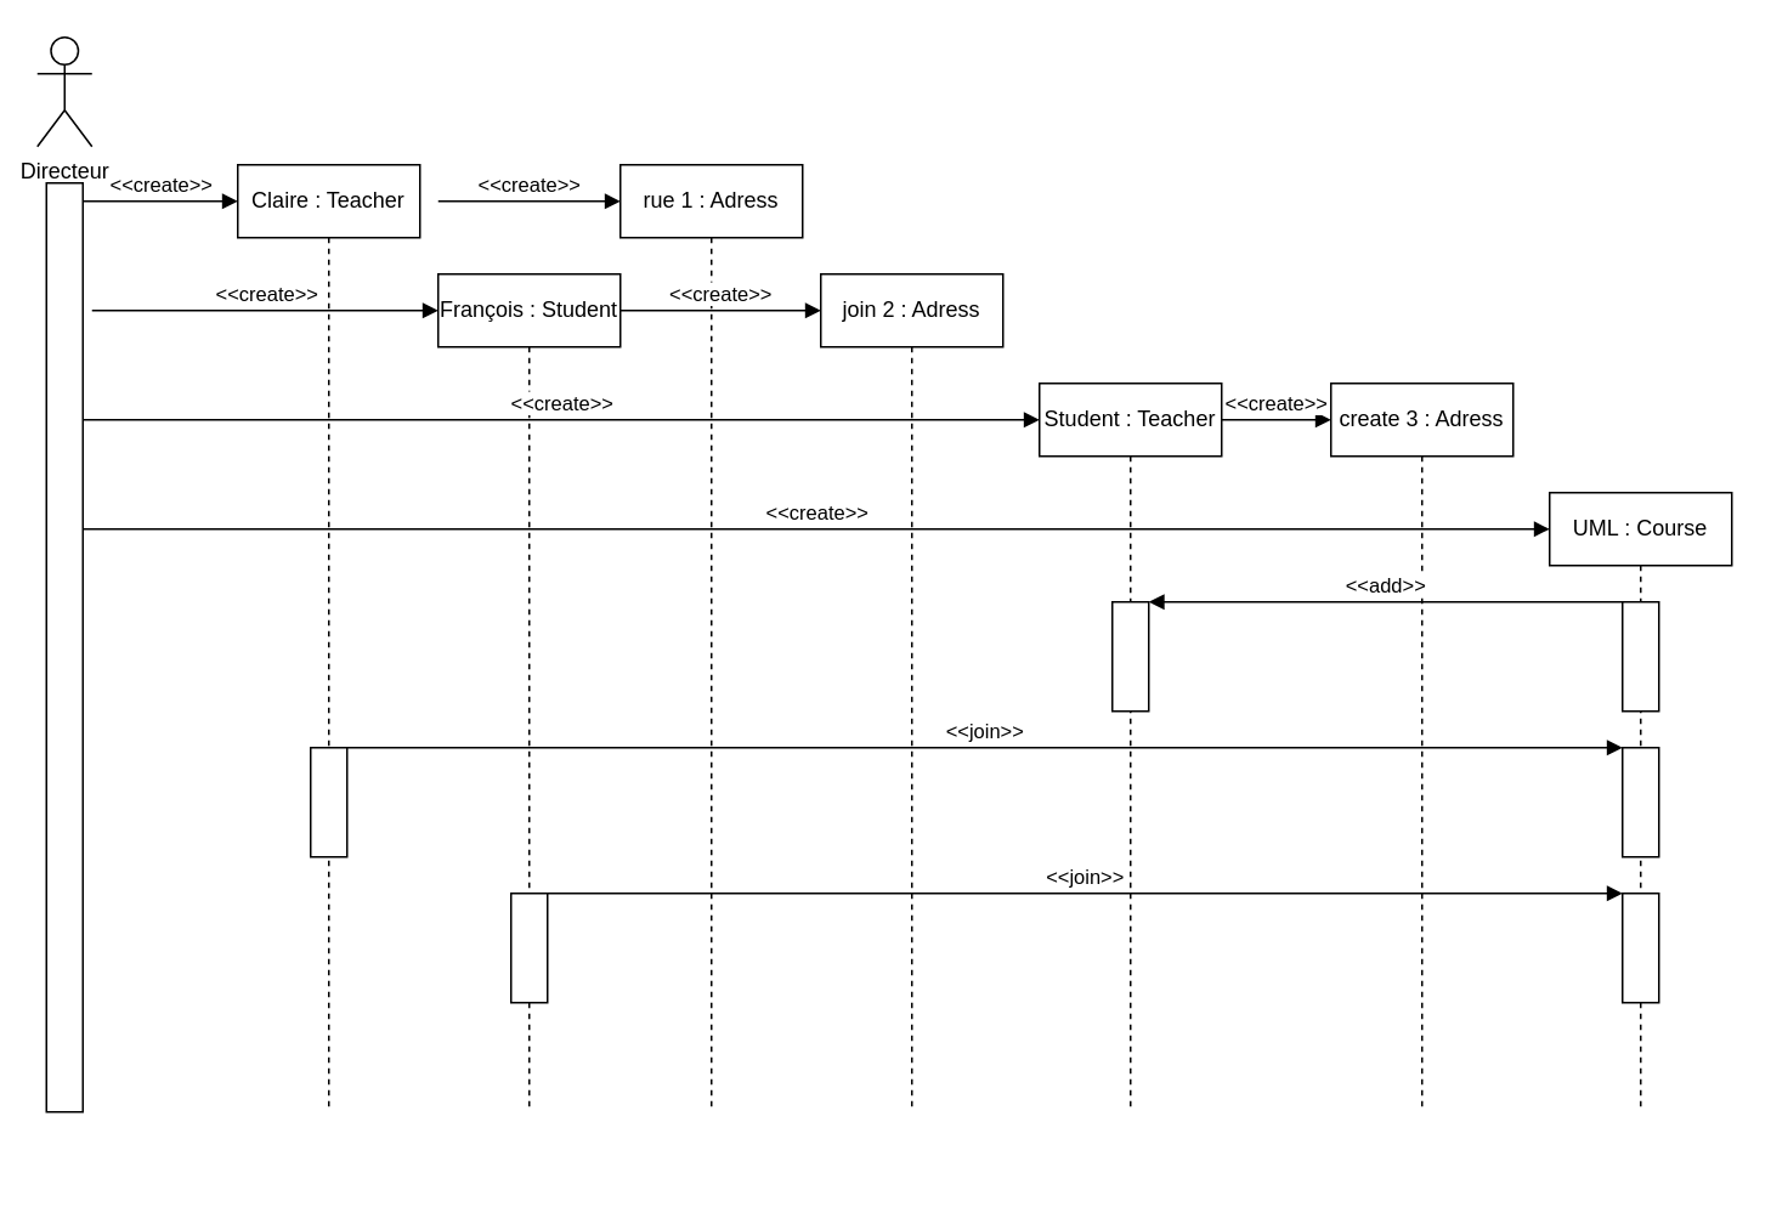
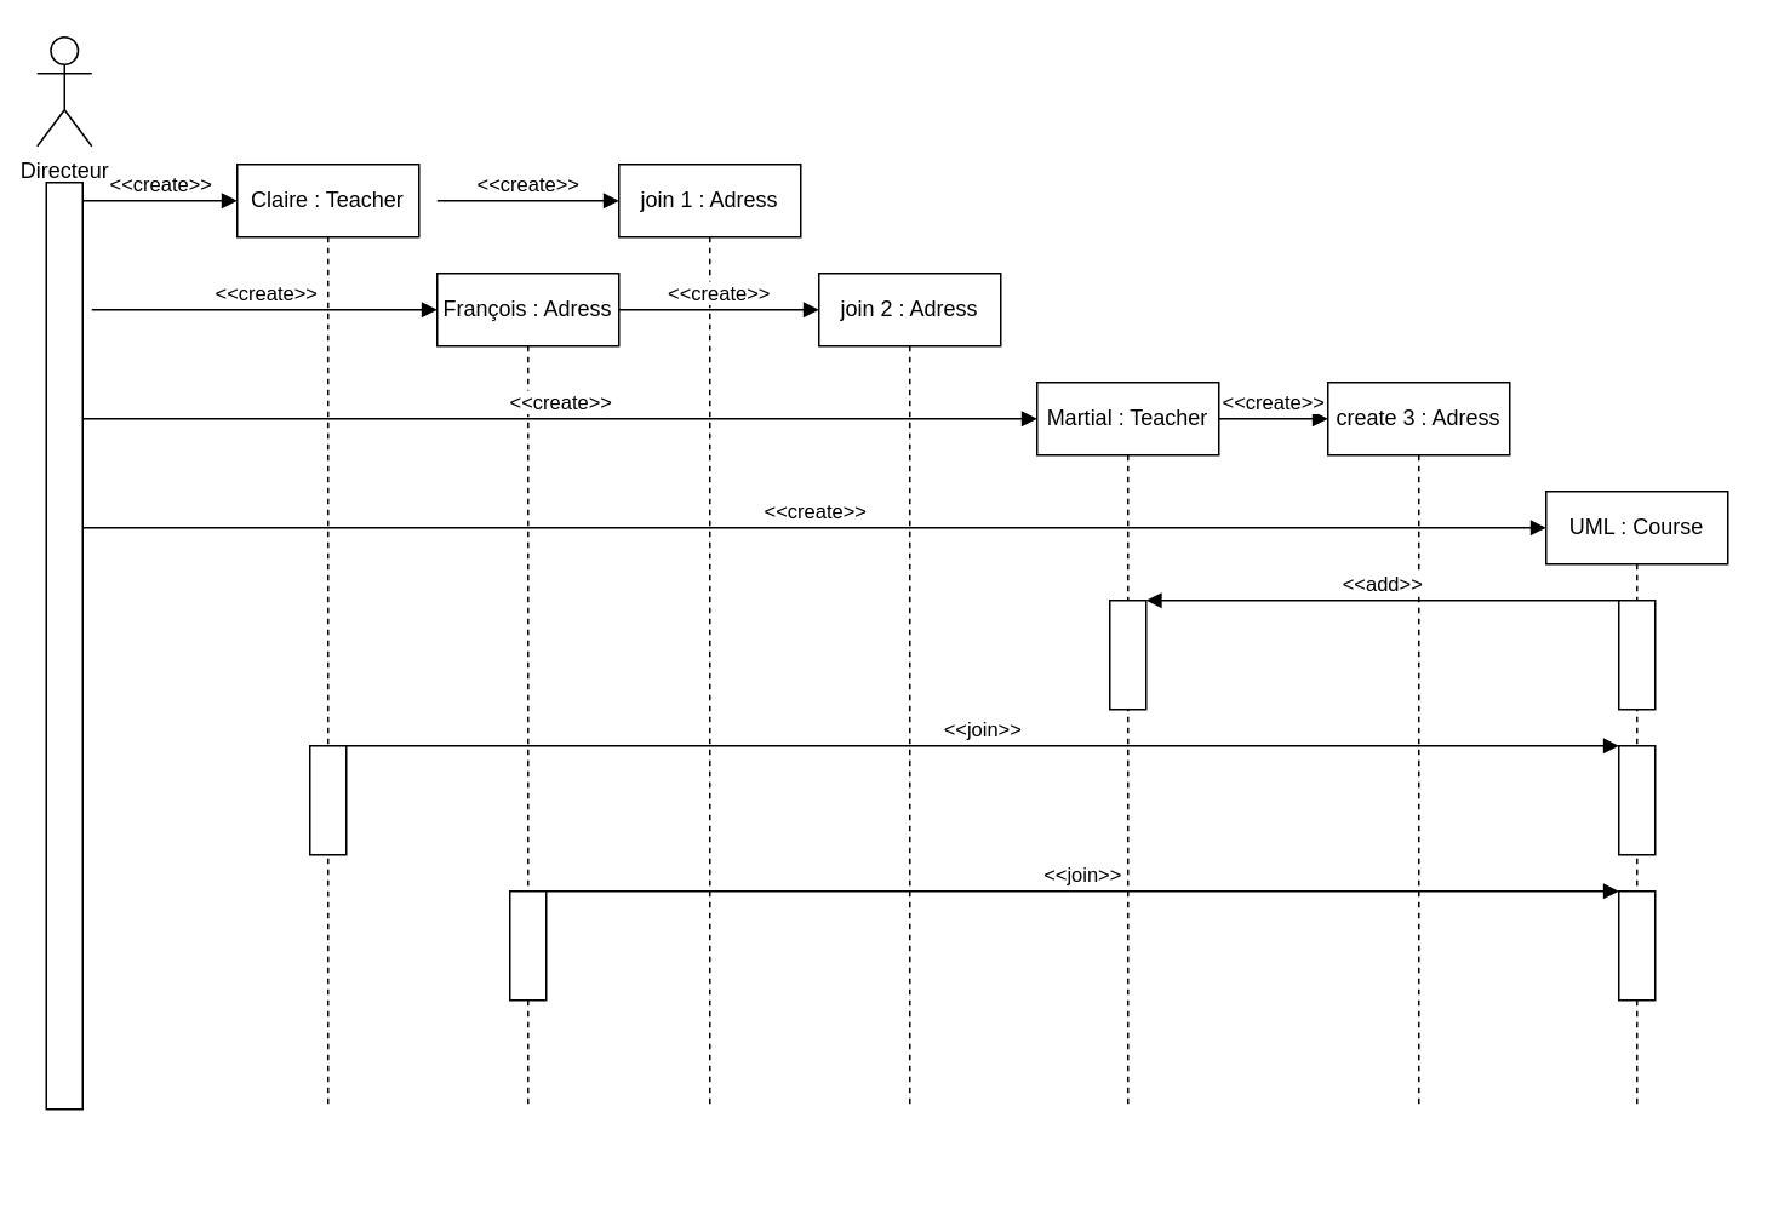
  <mxCell id="0" />
  <mxCell id="1" parent="0" />
  <mxCell id="2" value="Claire : Teacher" style="shape=umlLifeline;perimeter=lifelinePerimeter;whiteSpace=wrap;html=1;container=0;dropTarget=0;collapsible=0;recursiveResize=0;outlineConnect=0;portConstraint=eastwest;newEdgeStyle={&quot;edgeStyle&quot;:&quot;elbowEdgeStyle&quot;,&quot;elbow&quot;:&quot;vertical&quot;,&quot;curved&quot;:0,&quot;rounded&quot;:0};" parent="1" vertex="1"><mxGeometry x="130" y="90" width="100" height="520" as="geometry" /></mxCell>
- <mxCell id="3" value="François : Student" style="shape=umlLifeline;perimeter=lifelinePerimeter;whiteSpace=wrap;html=1;container=0;dropTarget=0;collapsible=0;recursiveResize=0;outlineConnect=0;portConstraint=eastwest;newEdgeStyle={&quot;edgeStyle&quot;:&quot;elbowEdgeStyle&quot;,&quot;elbow&quot;:&quot;vertical&quot;,&quot;curved&quot;:0,&quot;rounded&quot;:0};" vertex="1" parent="1"><mxGeometry x="240" y="150" width="100" height="460" as="geometry" /></mxCell>
+ <mxCell id="3" value="François : Adress" style="shape=umlLifeline;perimeter=lifelinePerimeter;whiteSpace=wrap;html=1;container=0;dropTarget=0;collapsible=0;recursiveResize=0;outlineConnect=0;portConstraint=eastwest;newEdgeStyle={&quot;edgeStyle&quot;:&quot;elbowEdgeStyle&quot;,&quot;elbow&quot;:&quot;vertical&quot;,&quot;curved&quot;:0,&quot;rounded&quot;:0};" vertex="1" parent="1"><mxGeometry x="240" y="150" width="100" height="460" as="geometry" /></mxCell>
  <mxCell id="4" value="" style="rounded=0;whiteSpace=wrap;html=1;direction=south;" vertex="1" parent="1"><mxGeometry x="25" y="100" width="20" height="510" as="geometry" /></mxCell>
- <mxCell id="5" value="rue 1 : Adress" style="shape=umlLifeline;perimeter=lifelinePerimeter;whiteSpace=wrap;html=1;container=0;dropTarget=0;collapsible=0;recursiveResize=0;outlineConnect=0;portConstraint=eastwest;newEdgeStyle={&quot;edgeStyle&quot;:&quot;elbowEdgeStyle&quot;,&quot;elbow&quot;:&quot;vertical&quot;,&quot;curved&quot;:0,&quot;rounded&quot;:0};" vertex="1" parent="1"><mxGeometry x="340" y="90" width="100" height="520" as="geometry" /></mxCell>
+ <mxCell id="5" value="join 1 : Adress" style="shape=umlLifeline;perimeter=lifelinePerimeter;whiteSpace=wrap;html=1;container=0;dropTarget=0;collapsible=0;recursiveResize=0;outlineConnect=0;portConstraint=eastwest;newEdgeStyle={&quot;edgeStyle&quot;:&quot;elbowEdgeStyle&quot;,&quot;elbow&quot;:&quot;vertical&quot;,&quot;curved&quot;:0,&quot;rounded&quot;:0};" vertex="1" parent="1"><mxGeometry x="340" y="90" width="100" height="520" as="geometry" /></mxCell>
  <mxCell id="6" value="&amp;lt;&amp;lt;create&amp;gt;&amp;gt;" style="html=1;verticalAlign=bottom;endArrow=block;curved=0;rounded=0;" edge="1" parent="1"><mxGeometry width="80" relative="1" as="geometry"><mxPoint x="45" y="290" as="sourcePoint" /><mxPoint x="850" y="290" as="targetPoint" /></mxGeometry></mxCell>
  <mxCell id="7" value="" style="html=1;verticalAlign=bottom;endArrow=block;curved=0;rounded=0;" edge="1" parent="1"><mxGeometry x="0.003" width="80" relative="1" as="geometry"><mxPoint x="320" y="650" as="sourcePoint" /><mxPoint x="320" y="650" as="targetPoint" /><mxPoint as="offset" /></mxGeometry></mxCell>
  <mxCell id="8" value="&amp;lt;&amp;lt;create&amp;gt;&amp;gt;" style="html=1;verticalAlign=bottom;endArrow=block;curved=0;rounded=0;" edge="1" parent="1"><mxGeometry x="0.003" width="80" relative="1" as="geometry"><mxPoint x="240" y="110" as="sourcePoint" /><mxPoint x="340" y="110" as="targetPoint" /><mxPoint as="offset" /></mxGeometry></mxCell>
  <mxCell id="9" value="Directeur" style="shape=umlActor;verticalLabelPosition=bottom;verticalAlign=top;html=1;" vertex="1" parent="1"><mxGeometry x="20" y="20" width="30" height="60" as="geometry" /></mxCell>
  <mxCell id="10" value="&amp;lt;&amp;lt;create&amp;gt;&amp;gt;" style="html=1;verticalAlign=bottom;endArrow=block;curved=0;rounded=0;" edge="1" parent="1"><mxGeometry x="0.003" width="80" relative="1" as="geometry"><mxPoint x="45" y="110" as="sourcePoint" /><mxPoint x="130" y="110" as="targetPoint" /><mxPoint as="offset" /></mxGeometry></mxCell>
  <mxCell id="11" value="&amp;lt;&amp;lt;create&amp;gt;&amp;gt;" style="html=1;verticalAlign=bottom;endArrow=block;curved=0;rounded=0;" edge="1" parent="1"><mxGeometry x="0.007" width="80" relative="1" as="geometry"><mxPoint x="50" y="170" as="sourcePoint" /><mxPoint x="240" y="170" as="targetPoint" /><mxPoint as="offset" /></mxGeometry></mxCell>
  <mxCell id="12" value="&amp;lt;&amp;lt;create&amp;gt;&amp;gt;" style="html=1;verticalAlign=bottom;endArrow=block;curved=0;rounded=0;" edge="1" parent="1"><mxGeometry x="0.003" width="80" relative="1" as="geometry"><mxPoint x="340" y="170" as="sourcePoint" /><mxPoint x="450" y="170" as="targetPoint" /><mxPoint as="offset" /></mxGeometry></mxCell>
  <mxCell id="13" value="join 2 : Adress" style="shape=umlLifeline;perimeter=lifelinePerimeter;whiteSpace=wrap;html=1;container=0;dropTarget=0;collapsible=0;recursiveResize=0;outlineConnect=0;portConstraint=eastwest;newEdgeStyle={&quot;edgeStyle&quot;:&quot;elbowEdgeStyle&quot;,&quot;elbow&quot;:&quot;vertical&quot;,&quot;curved&quot;:0,&quot;rounded&quot;:0};" vertex="1" parent="1"><mxGeometry x="450" y="150" width="100" height="460" as="geometry" /></mxCell>
  <mxCell id="14" value="&amp;lt;&amp;lt;create&amp;gt;&amp;gt;" style="html=1;verticalAlign=bottom;endArrow=block;curved=0;rounded=0;" edge="1" parent="1"><mxGeometry x="0.003" width="80" relative="1" as="geometry"><mxPoint x="45" y="230" as="sourcePoint" /><mxPoint x="570" y="230" as="targetPoint" /><mxPoint as="offset" /></mxGeometry></mxCell>
- <mxCell id="15" value="Student : Teacher" style="shape=umlLifeline;perimeter=lifelinePerimeter;whiteSpace=wrap;html=1;container=0;dropTarget=0;collapsible=0;recursiveResize=0;outlineConnect=0;portConstraint=eastwest;newEdgeStyle={&quot;edgeStyle&quot;:&quot;elbowEdgeStyle&quot;,&quot;elbow&quot;:&quot;vertical&quot;,&quot;curved&quot;:0,&quot;rounded&quot;:0};" vertex="1" parent="1"><mxGeometry x="570" y="210" width="100" height="400" as="geometry" /></mxCell>
+ <mxCell id="15" value="Martial : Teacher" style="shape=umlLifeline;perimeter=lifelinePerimeter;whiteSpace=wrap;html=1;container=0;dropTarget=0;collapsible=0;recursiveResize=0;outlineConnect=0;portConstraint=eastwest;newEdgeStyle={&quot;edgeStyle&quot;:&quot;elbowEdgeStyle&quot;,&quot;elbow&quot;:&quot;vertical&quot;,&quot;curved&quot;:0,&quot;rounded&quot;:0};" vertex="1" parent="1"><mxGeometry x="570" y="210" width="100" height="400" as="geometry" /></mxCell>
  <mxCell id="16" value="&amp;lt;&amp;lt;create&amp;gt;&amp;gt;" style="html=1;verticalAlign=bottom;endArrow=block;curved=0;rounded=0;" edge="1" parent="1"><mxGeometry x="0.003" width="80" relative="1" as="geometry"><mxPoint x="670" y="230" as="sourcePoint" /><mxPoint x="730" y="230" as="targetPoint" /><mxPoint as="offset" /></mxGeometry></mxCell>
  <mxCell id="17" value="create 3 : Adress" style="shape=umlLifeline;perimeter=lifelinePerimeter;whiteSpace=wrap;html=1;container=0;dropTarget=0;collapsible=0;recursiveResize=0;outlineConnect=0;portConstraint=eastwest;newEdgeStyle={&quot;edgeStyle&quot;:&quot;elbowEdgeStyle&quot;,&quot;elbow&quot;:&quot;vertical&quot;,&quot;curved&quot;:0,&quot;rounded&quot;:0};" vertex="1" parent="1"><mxGeometry x="730" y="210" width="100" height="400" as="geometry" /></mxCell>
  <mxCell id="18" value="UML : Course" style="shape=umlLifeline;perimeter=lifelinePerimeter;whiteSpace=wrap;html=1;container=0;dropTarget=0;collapsible=0;recursiveResize=0;outlineConnect=0;portConstraint=eastwest;newEdgeStyle={&quot;edgeStyle&quot;:&quot;elbowEdgeStyle&quot;,&quot;elbow&quot;:&quot;vertical&quot;,&quot;curved&quot;:0,&quot;rounded&quot;:0};" vertex="1" parent="1"><mxGeometry x="850" y="270" width="100" height="340" as="geometry" /></mxCell>
  <mxCell id="19" value="" style="rounded=0;whiteSpace=wrap;html=1;direction=south;" vertex="1" parent="1"><mxGeometry x="170" y="410" width="20" height="60" as="geometry" /></mxCell>
  <mxCell id="20" value="&amp;lt;&amp;lt;add&amp;gt;&amp;gt;" style="html=1;verticalAlign=bottom;endArrow=block;curved=0;rounded=0;entryX=0;entryY=0;entryDx=0;entryDy=0;exitX=0;exitY=1;exitDx=0;exitDy=0;exitPerimeter=0;" edge="1" parent="1" source="21" target="22"><mxGeometry width="80" relative="1" as="geometry"><mxPoint x="630" y="330" as="sourcePoint" /><mxPoint x="875" y="330" as="targetPoint" /><Array as="points"><mxPoint x="740" y="330" /></Array></mxGeometry></mxCell>
  <mxCell id="21" value="" style="rounded=0;whiteSpace=wrap;html=1;direction=south;" vertex="1" parent="1"><mxGeometry x="890" y="330" width="20" height="60" as="geometry" /></mxCell>
  <mxCell id="22" value="" style="rounded=0;whiteSpace=wrap;html=1;direction=south;" vertex="1" parent="1"><mxGeometry x="610" y="330" width="20" height="60" as="geometry" /></mxCell>
  <mxCell id="23" value="&amp;lt;&amp;lt;join&amp;gt;&amp;gt;" style="html=1;verticalAlign=bottom;endArrow=block;curved=0;rounded=0;entryX=0;entryY=1;entryDx=0;entryDy=0;" edge="1" parent="1" target="24"><mxGeometry width="80" relative="1" as="geometry"><mxPoint x="190" y="410" as="sourcePoint" /><mxPoint x="890" y="410" as="targetPoint" /></mxGeometry></mxCell>
  <mxCell id="24" value="" style="rounded=0;whiteSpace=wrap;html=1;direction=south;" vertex="1" parent="1"><mxGeometry x="890" y="410" width="20" height="60" as="geometry" /></mxCell>
  <mxCell id="25" value="" style="rounded=0;whiteSpace=wrap;html=1;direction=south;" vertex="1" parent="1"><mxGeometry x="280" y="490" width="20" height="60" as="geometry" /></mxCell>
  <mxCell id="26" value="&amp;lt;&amp;lt;join&amp;gt;&amp;gt;" style="html=1;verticalAlign=bottom;endArrow=block;curved=0;rounded=0;entryX=0;entryY=1;entryDx=0;entryDy=0;" edge="1" parent="1" target="27"><mxGeometry width="80" relative="1" as="geometry"><mxPoint x="300" y="490" as="sourcePoint" /><mxPoint x="880" y="490" as="targetPoint" /></mxGeometry></mxCell>
  <mxCell id="27" value="" style="rounded=0;whiteSpace=wrap;html=1;direction=south;" vertex="1" parent="1"><mxGeometry x="890" y="490" width="20" height="60" as="geometry" /></mxCell>
